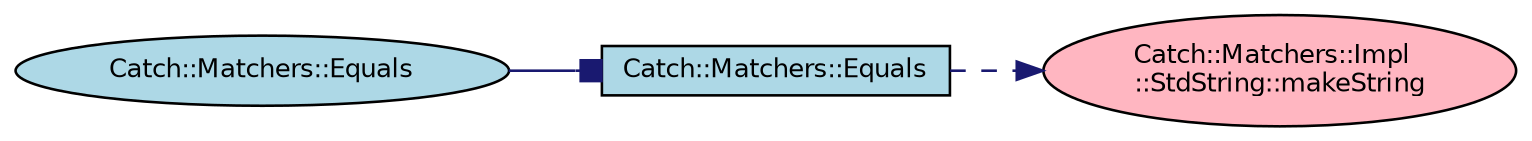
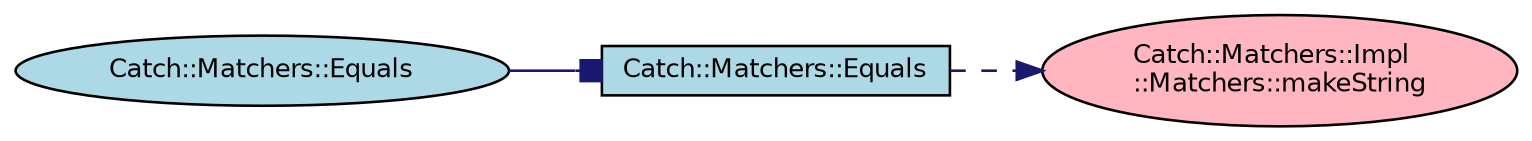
  digraph {
    rankdir=LR
    node [color=black fillcolor=lightblue fontname=Helvetica fontsize=10 shape=ellipse style=filled]
    edge [color=midnightblue fontname=Helvetica fontsize=10 labelfontname=Helvetica labelfontsize=10]
    n1 [fontcolor=black height=0.2 label="Catch::Matchers::Equals" width=0.4]
    n2 [height=0.2 label="Catch::Matchers::Equals" shape=box width=0.4]
-   n3 [fillcolor=lightpink height=0.2 label="Catch::Matchers::Impl\l::StdString::makeString" width=0.4]
+   n3 [fillcolor=lightpink height=0.2 label="Catch::Matchers::Impl\l::Matchers::makeString" width=0.4]
    n1 -> n2 [style=solid arrowhead=box]
    n2 -> n3 [style=dashed arrowhead=normal]
  }
